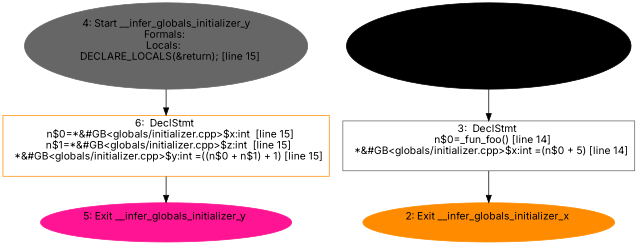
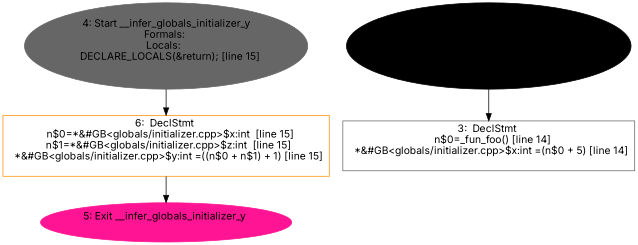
  digraph {
    fontname=Inter
    node [color=darkorange fontname=Inter style=filled]
    edge [fontname=Inter]
    n1 [label="6:  DeclStmt \n   n$0=*&#GB<globals/initializer.cpp>$x:int  [line 15]\n  n$1=*&#GB<globals/initializer.cpp>$z:int  [line 15]\n  *&#GB<globals/initializer.cpp>$y:int =((n$0 + n$1) + 1) [line 15]\n " shape=box style=""]
    n2 [color=deeppink label="5: Exit __infer_globals_initializer_y \n  "]
    n3 [color=gray40 label="4: Start __infer_globals_initializer_y\nFormals: \nLocals:  \n   DECLARE_LOCALS(&return); [line 15]\n "]
    n4 [label="3:  DeclStmt \n   n$0=_fun_foo() [line 14]\n  *&#GB<globals/initializer.cpp>$x:int =(n$0 + 5) [line 14]\n " shape=box color=gray40 style=""]
-   n5 [label="2: Exit __infer_globals_initializer_x \n  "]
    n6 [color=black label="1: Start __infer_globals_initializer_x\nFormals: \nLocals:  \n   DECLARE_LOCALS(&return); [line 14]\n "]
    n1 -> n2
    n3 -> n1
-   n4 -> n5
    n6 -> n4
  }
